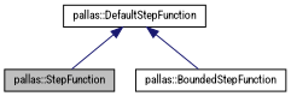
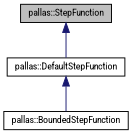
  digraph {
    fontname="Roboto Condensed"
    node [color=black fillcolor=white fontname="Roboto Condensed" fontsize=10 shape=record style=filled]
    edge [color=midnightblue dir=back fontname="Roboto Condensed" fontsize=10 labelfontname=Helvetica labelfontsize=10 style=solid]
    n1 [fillcolor=grey75 fontcolor=black height=0.2 label="pallas::StepFunction" width=0.4]
    n2 [height=0.2 label="pallas::DefaultStepFunction" width=0.4]
    n3 [height=0.2 label="pallas::BoundedStepFunction" width=0.4]
-   n2 -> n1
+   n1 -> n2
    n2 -> n3
  }
